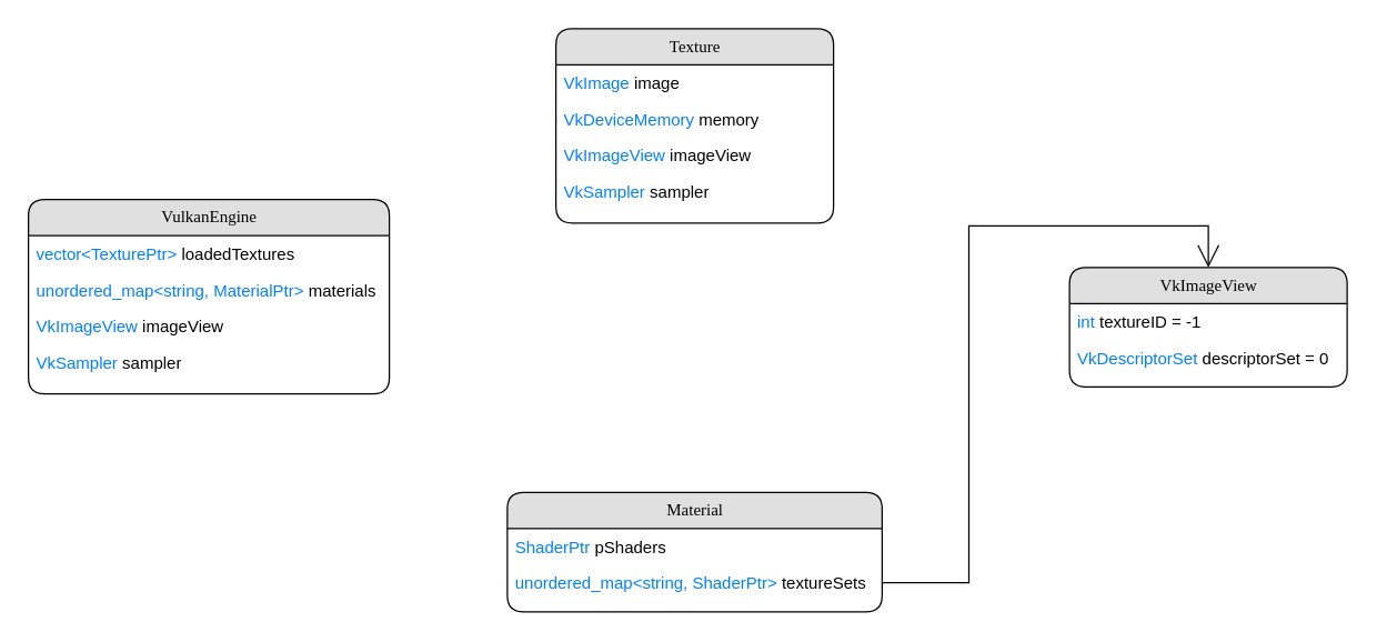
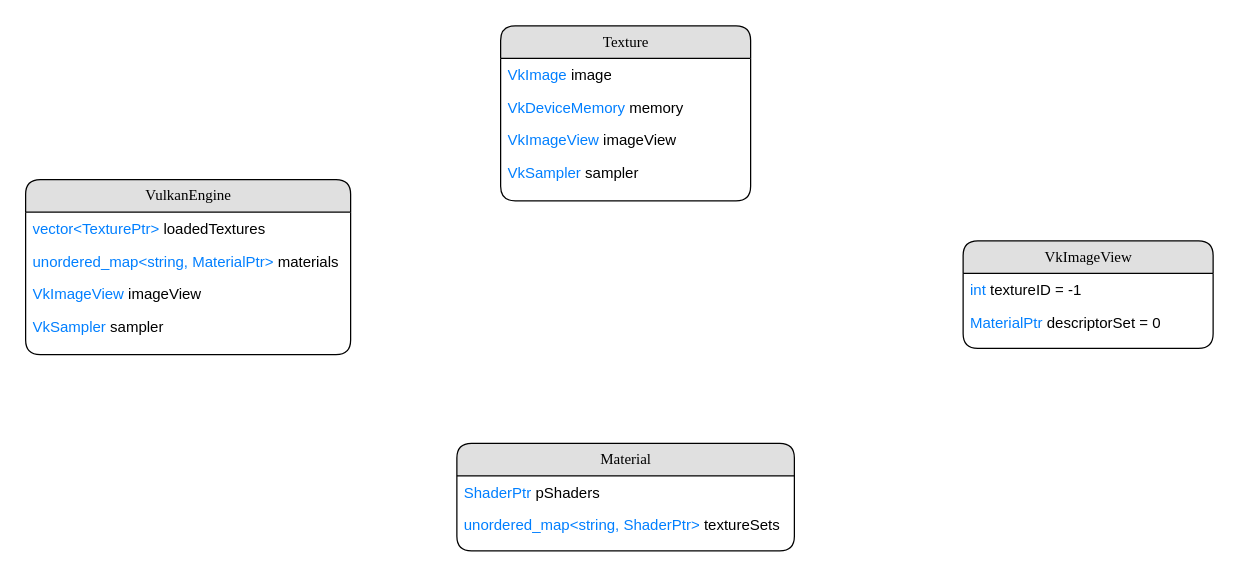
  <mxCell id="0" />
  <mxCell id="1" parent="0" />
  <mxCell id="2" value="VkImageView" style="swimlane;html=1;fontStyle=0;childLayout=stackLayout;horizontal=1;startSize=26;fillColor=#e0e0e0;horizontalStack=0;resizeParent=1;resizeLast=0;collapsible=1;marginBottom=0;swimlaneFillColor=#ffffff;align=center;rounded=1;shadow=0;comic=0;labelBackgroundColor=none;strokeWidth=1;fontFamily=Verdana;fontSize=12" parent="1" vertex="1"><mxGeometry x="770" y="192" width="200" height="86" as="geometry" /></mxCell>
  <mxCell id="3" value="&lt;font color=&quot;#007fff&quot;&gt;int&lt;/font&gt; textureID = -1" style="text;html=1;strokeColor=none;fillColor=none;spacingLeft=4;spacingRight=4;whiteSpace=wrap;overflow=hidden;rotatable=0;points=[[0,0.5],[1,0.5]];portConstraint=eastwest;" parent="2" vertex="1"><mxGeometry y="26" width="200" height="26" as="geometry" /></mxCell>
- <mxCell id="4" value="&lt;font color=&quot;#007fff&quot;&gt;VkDescriptorSet &lt;/font&gt;descriptorSet = 0" style="text;html=1;strokeColor=none;fillColor=none;spacingLeft=4;spacingRight=4;whiteSpace=wrap;overflow=hidden;rotatable=0;points=[[0,0.5],[1,0.5]];portConstraint=eastwest;" parent="2" vertex="1"><mxGeometry y="52" width="200" height="26" as="geometry" /></mxCell>
+ <mxCell id="4" value="&lt;font color=&quot;#007fff&quot;&gt;MaterialPtr &lt;/font&gt;descriptorSet = 0" style="text;html=1;strokeColor=none;fillColor=none;spacingLeft=4;spacingRight=4;whiteSpace=wrap;overflow=hidden;rotatable=0;points=[[0,0.5],[1,0.5]];portConstraint=eastwest;" parent="2" vertex="1"><mxGeometry y="52" width="200" height="26" as="geometry" /></mxCell>
  <mxCell id="5" value="Material" style="swimlane;html=1;fontStyle=0;childLayout=stackLayout;horizontal=1;startSize=26;fillColor=#e0e0e0;horizontalStack=0;resizeParent=1;resizeLast=0;collapsible=1;marginBottom=0;swimlaneFillColor=#ffffff;align=center;rounded=1;shadow=0;comic=0;labelBackgroundColor=none;strokeWidth=1;fontFamily=Verdana;fontSize=12" vertex="1" parent="1"><mxGeometry x="365" y="354" width="270" height="86" as="geometry" /></mxCell>
  <mxCell id="6" value="&lt;font color=&quot;#007fff&quot;&gt;ShaderPtr&amp;nbsp;&lt;/font&gt;pShaders" style="text;html=1;strokeColor=none;fillColor=none;spacingLeft=4;spacingRight=4;whiteSpace=wrap;overflow=hidden;rotatable=0;points=[[0,0.5],[1,0.5]];portConstraint=eastwest;" vertex="1" parent="5"><mxGeometry y="26" width="270" height="26" as="geometry" /></mxCell>
  <mxCell id="7" value="&lt;font color=&quot;#007fff&quot;&gt;unordered_map&amp;lt;string, ShaderPtr&amp;gt; &lt;/font&gt;textureSets" style="text;html=1;strokeColor=none;fillColor=none;spacingLeft=4;spacingRight=4;whiteSpace=wrap;overflow=hidden;rotatable=0;points=[[0,0.5],[1,0.5]];portConstraint=eastwest;" vertex="1" parent="5"><mxGeometry y="52" width="270" height="26" as="geometry" /></mxCell>
- <mxCell id="8" style="edgeStyle=orthogonalEdgeStyle;rounded=0;orthogonalLoop=1;jettySize=auto;html=1;exitX=1;exitY=0.5;exitDx=0;exitDy=0;entryX=0.5;entryY=0;entryDx=0;entryDy=0;endArrow=open;startSize=14;endSize=14;sourcePerimeterSpacing=8;targetPerimeterSpacing=8;elbow=vertical;" edge="1" parent="1" source="7" target="2"><mxGeometry relative="1" as="geometry" /></mxCell>
  <mxCell id="9" value="Texture" style="swimlane;html=1;fontStyle=0;childLayout=stackLayout;horizontal=1;startSize=26;fillColor=#e0e0e0;horizontalStack=0;resizeParent=1;resizeLast=0;collapsible=1;marginBottom=0;swimlaneFillColor=#ffffff;align=center;rounded=1;shadow=0;comic=0;labelBackgroundColor=none;strokeWidth=1;fontFamily=Verdana;fontSize=12" vertex="1" parent="1"><mxGeometry x="400" y="20" width="200" height="140" as="geometry" /></mxCell>
  <mxCell id="10" value="&lt;font color=&quot;#007fff&quot;&gt;VkImage &lt;/font&gt;image" style="text;html=1;strokeColor=none;fillColor=none;spacingLeft=4;spacingRight=4;whiteSpace=wrap;overflow=hidden;rotatable=0;points=[[0,0.5],[1,0.5]];portConstraint=eastwest;" vertex="1" parent="9"><mxGeometry y="26" width="200" height="26" as="geometry" /></mxCell>
  <mxCell id="11" value="&lt;font color=&quot;#007fff&quot;&gt;VkDeviceMemory &lt;/font&gt;memory" style="text;html=1;strokeColor=none;fillColor=none;spacingLeft=4;spacingRight=4;whiteSpace=wrap;overflow=hidden;rotatable=0;points=[[0,0.5],[1,0.5]];portConstraint=eastwest;" vertex="1" parent="9"><mxGeometry y="52" width="200" height="26" as="geometry" /></mxCell>
  <mxCell id="12" value="&lt;font color=&quot;#007fff&quot;&gt;VkImageView &lt;/font&gt;imageView" style="text;html=1;strokeColor=none;fillColor=none;spacingLeft=4;spacingRight=4;whiteSpace=wrap;overflow=hidden;rotatable=0;points=[[0,0.5],[1,0.5]];portConstraint=eastwest;" vertex="1" parent="9"><mxGeometry y="78" width="200" height="26" as="geometry" /></mxCell>
  <mxCell id="13" value="&lt;span style=&quot;color: rgb(0 , 127 , 255)&quot;&gt;VkSampler &lt;/span&gt;sampler" style="text;html=1;strokeColor=none;fillColor=none;spacingLeft=4;spacingRight=4;whiteSpace=wrap;overflow=hidden;rotatable=0;points=[[0,0.5],[1,0.5]];portConstraint=eastwest;" vertex="1" parent="9"><mxGeometry y="104" width="200" height="26" as="geometry" /></mxCell>
  <mxCell id="14" value="VulkanEngine" style="swimlane;html=1;fontStyle=0;childLayout=stackLayout;horizontal=1;startSize=26;fillColor=#e0e0e0;horizontalStack=0;resizeParent=1;resizeLast=0;collapsible=1;marginBottom=0;swimlaneFillColor=#ffffff;align=center;rounded=1;shadow=0;comic=0;labelBackgroundColor=none;strokeWidth=1;fontFamily=Verdana;fontSize=12" vertex="1" parent="1"><mxGeometry x="20" y="143" width="260" height="140" as="geometry" /></mxCell>
  <mxCell id="15" value="&lt;font color=&quot;#007fff&quot;&gt;vector&amp;lt;TexturePtr&amp;gt; &lt;/font&gt;loadedTextures" style="text;html=1;strokeColor=none;fillColor=none;spacingLeft=4;spacingRight=4;whiteSpace=wrap;overflow=hidden;rotatable=0;points=[[0,0.5],[1,0.5]];portConstraint=eastwest;" vertex="1" parent="14"><mxGeometry y="26" width="260" height="26" as="geometry" /></mxCell>
  <mxCell id="16" value="&lt;font color=&quot;#007fff&quot;&gt;unordered_map&amp;lt;string, MaterialPtr&amp;gt;&amp;nbsp;&lt;/font&gt;materials" style="text;html=1;strokeColor=none;fillColor=none;spacingLeft=4;spacingRight=4;whiteSpace=wrap;overflow=hidden;rotatable=0;points=[[0,0.5],[1,0.5]];portConstraint=eastwest;" vertex="1" parent="14"><mxGeometry y="52" width="260" height="26" as="geometry" /></mxCell>
  <mxCell id="17" value="&lt;font color=&quot;#007fff&quot;&gt;VkImageView &lt;/font&gt;imageView" style="text;html=1;strokeColor=none;fillColor=none;spacingLeft=4;spacingRight=4;whiteSpace=wrap;overflow=hidden;rotatable=0;points=[[0,0.5],[1,0.5]];portConstraint=eastwest;" vertex="1" parent="14"><mxGeometry y="78" width="260" height="26" as="geometry" /></mxCell>
  <mxCell id="18" value="&lt;span style=&quot;color: rgb(0 , 127 , 255)&quot;&gt;VkSampler &lt;/span&gt;sampler" style="text;html=1;strokeColor=none;fillColor=none;spacingLeft=4;spacingRight=4;whiteSpace=wrap;overflow=hidden;rotatable=0;points=[[0,0.5],[1,0.5]];portConstraint=eastwest;" vertex="1" parent="14"><mxGeometry y="104" width="260" height="26" as="geometry" /></mxCell>
